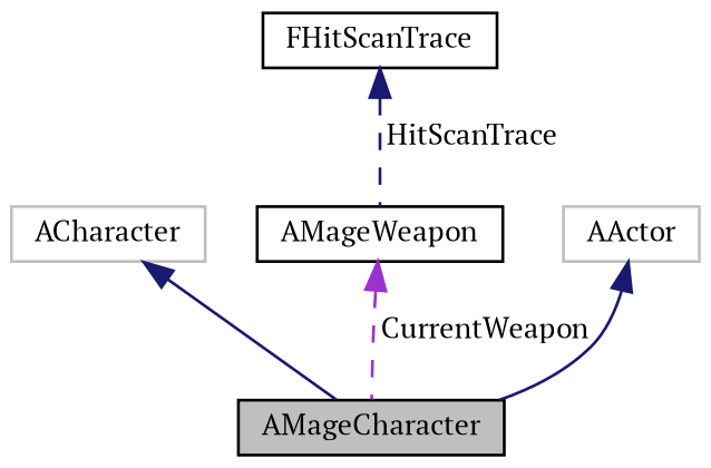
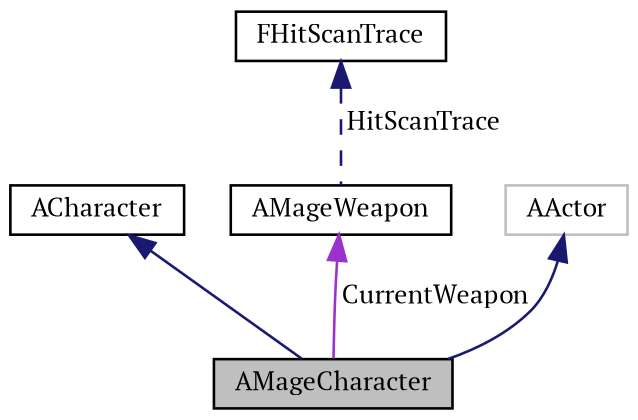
  digraph {
    fontname="PT Serif"
    node [color=black fillcolor=white fontname="PT Serif" fontsize=10 shape=record style=filled]
    edge [color=midnightblue dir=back fontname="PT Serif" fontsize=10 labelfontname=Helvetica labelfontsize=10 style=solid]
    n1 [fillcolor=grey75 fontcolor=black height=0.2 label=AMageCharacter width=0.4]
-   n2 [color=grey75 height=0.2 label=ACharacter width=0.4]
+   n2 [height=0.2 label=ACharacter width=0.4]
    n3 [height=0.2 label=AMageWeapon width=0.4]
    n4 [color=grey75 height=0.2 label=AActor width=0.4]
    n5 [height=0.2 label=FHitScanTrace width=0.4]
    n2 -> n1
-   n3 -> n1 [color=darkorchid3 label=" CurrentWeapon" style=dashed]
+   n3 -> n1 [color=darkorchid3 label=" CurrentWeapon"]
    n4 -> n1
    n5 -> n3 [label=" HitScanTrace" style=dashed]
  }
